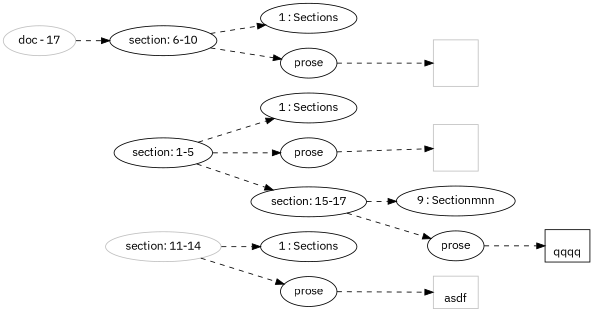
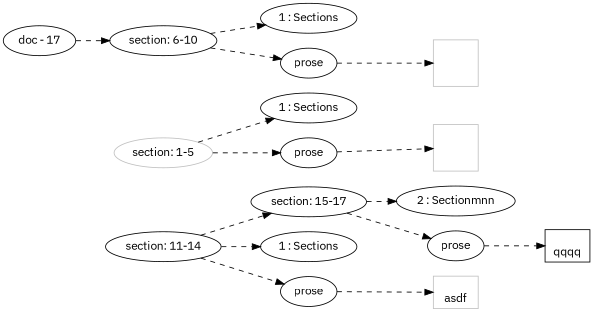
  digraph {
    fontname="IBM Plex Sans"
    rankdir=LR
    node [fontname="IBM Plex Sans"]
    edge [fontname="IBM Plex Sans" style=dashed]
-   n1 [label="section: 1-5"]
+   n1 [label="section: 1-5" color=Gray]
    n2 [label="section: 6-10"]
-   n3 [label="section: 11-14" color=Gray]
+   n3 [label="section: 11-14"]
    n4 [label="1 : Sections"]
    n5 [label=prose]
    n6 [label="1 : Sections"]
    n7 [label=prose]
    n8 [label="1 : Sections"]
    n9 [label=prose]
    n10 [label="section: 15-17"]
-   n11 [label="9 : Sectionmnn"]
+   n11 [label="2 : Sectionmnn"]
    n12 [label=prose]
    n13 [color=Gray label="\n\n\n" shape=rectangle]
    n14 [color=Gray label="\n\n\n" shape=rectangle]
    n15 [color=Gray label="\nasdf\n" shape=rectangle]
    n16 [color=black label="\nqqqq" shape=rectangle]
-   n17 [label="doc - 17" color=Gray]
+   n17 [label="doc - 17"]
    subgraph sub_1 {
      rank=same
      n1
      n2
      n3
    }
    subgraph sub_2 {
      rank=same
      n4
      n5
    }
    subgraph sub_3 {
      rank=same
      n6
      n7
    }
    subgraph sub_4 {
      rank=same
      n8
      n9
      n10
    }
    subgraph sub_5 {
      rank=same
      n11
      n12
    }
    n1 -> n4
    n1 -> n5
    n2 -> n6
    n2 -> n7
    n3 -> n8
    n3 -> n9
-   n1 -> n10
+   n3 -> n10
    n5 -> n13
    n7 -> n14
    n9 -> n15
    n10 -> n11
    n10 -> n12
    n12 -> n16
    n17 -> n2
  }
